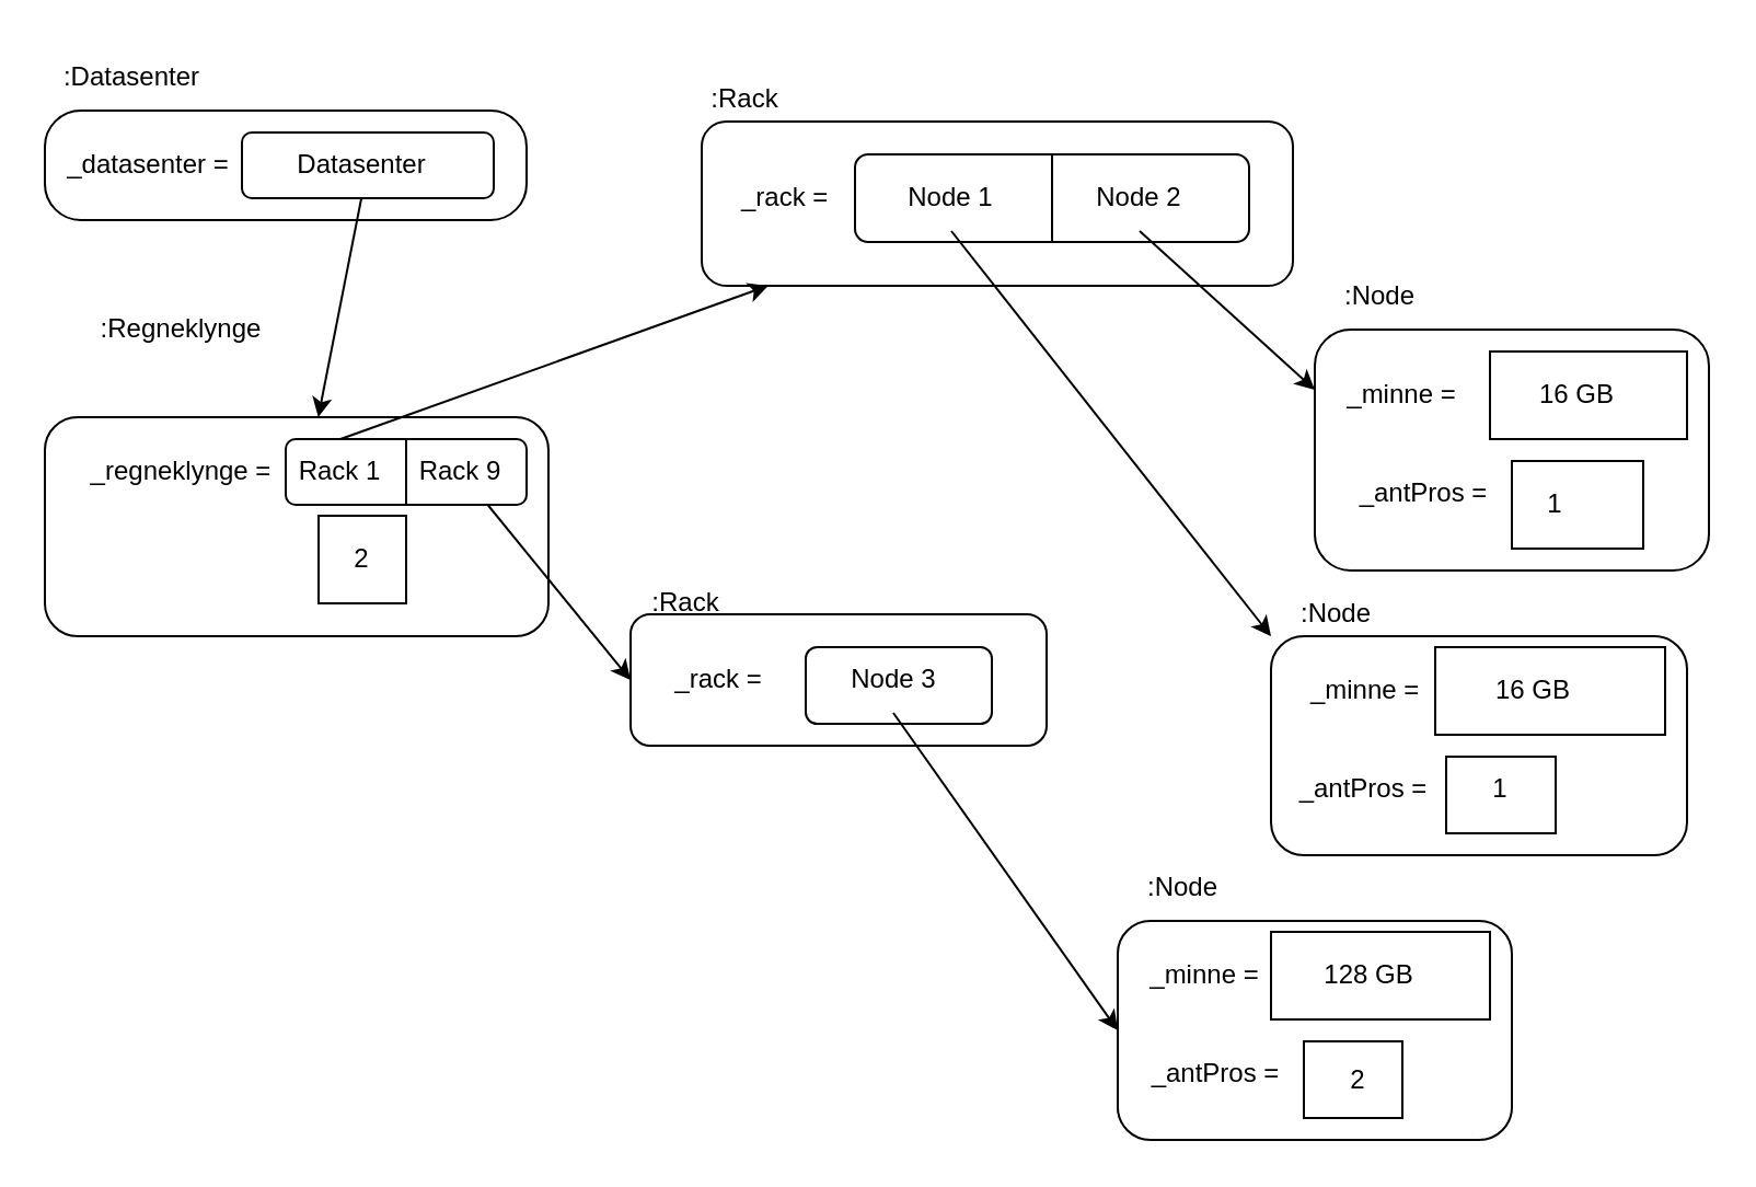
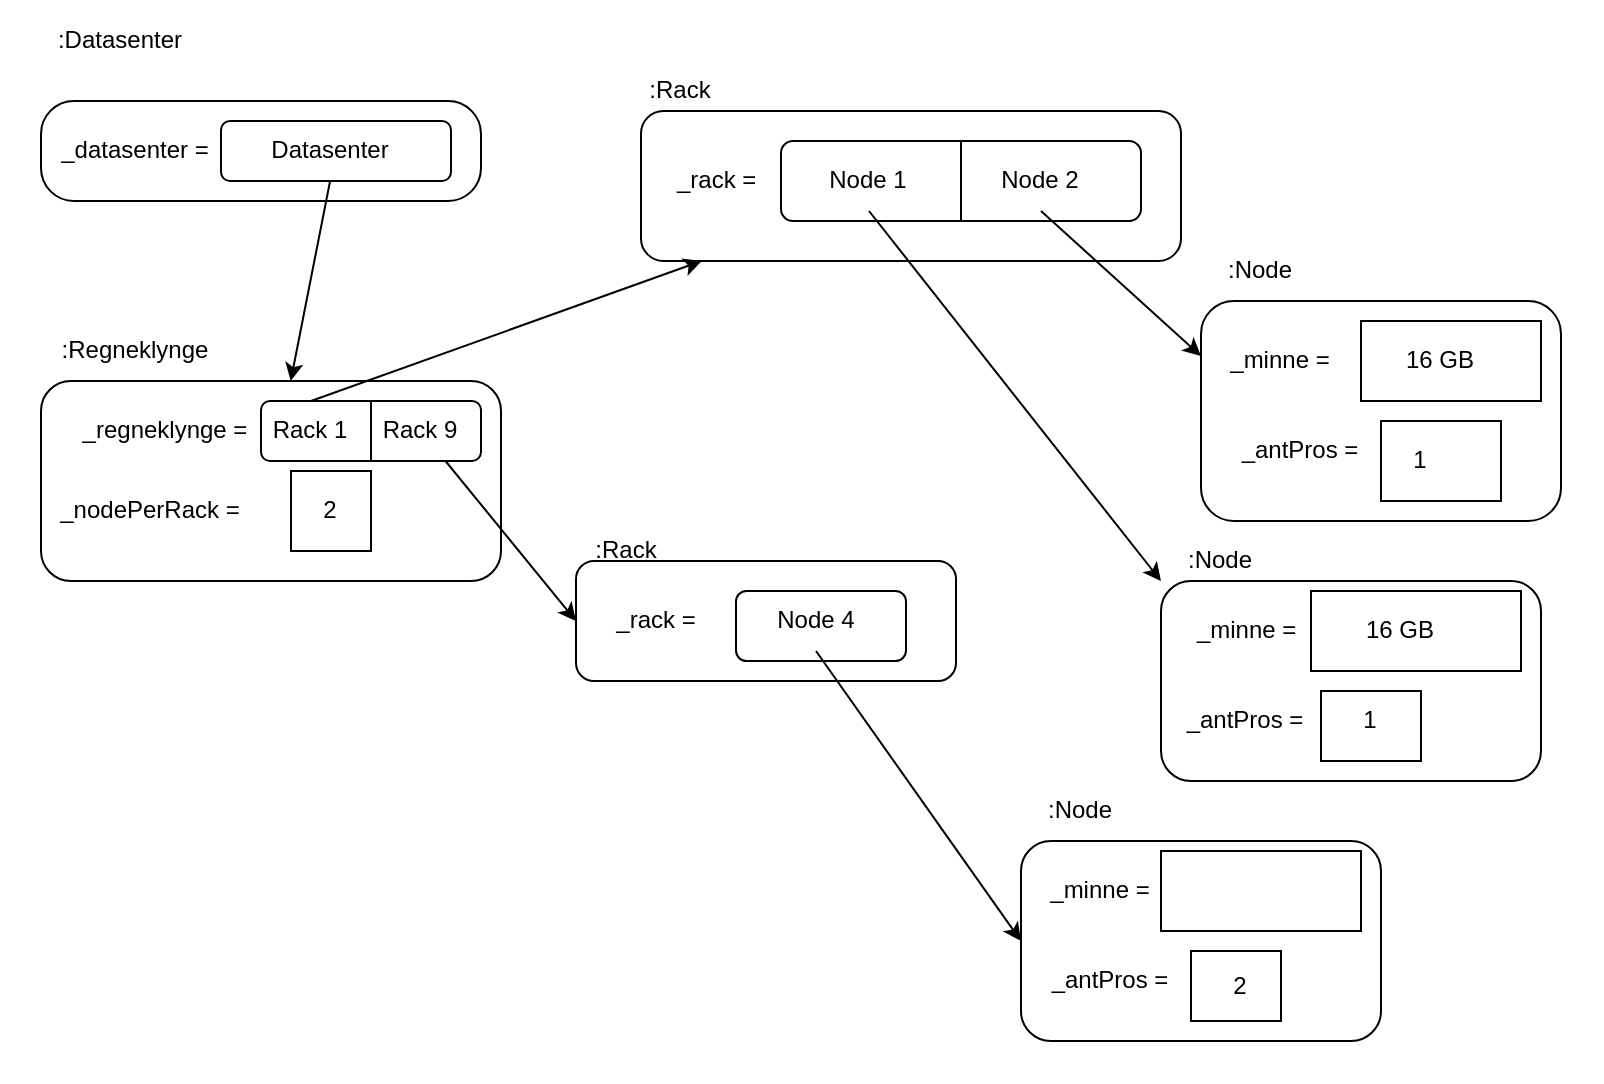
  <mxCell id="0" />
  <mxCell id="1" parent="0" />
  <mxCell id="2" value="" style="rounded=1;whiteSpace=wrap;html=1;arcSize=33;" parent="1" vertex="1"><mxGeometry x="20" y="50" width="220" height="50" as="geometry" /></mxCell>
  <mxCell id="3" value="" style="rounded=1;whiteSpace=wrap;html=1;" parent="1" vertex="1"><mxGeometry x="110" y="60" width="115" height="30" as="geometry" /></mxCell>
- <mxCell id="4" value=":Datasenter" style="text;html=1;strokeColor=none;fillColor=none;align=center;verticalAlign=middle;whiteSpace=wrap;rounded=0;" parent="1" vertex="1"><mxGeometry x="25" width="70" height="30" as="geometry" y="20" /></mxCell>
+ <mxCell id="4" value=":Datasenter" style="text;html=1;strokeColor=none;fillColor=none;align=center;verticalAlign=middle;whiteSpace=wrap;rounded=0;" parent="1" vertex="1"><mxGeometry x="25" y="5" width="70" height="30" as="geometry" /></mxCell>
  <mxCell id="5" value="_datasenter =" style="text;html=1;strokeColor=none;fillColor=none;align=center;verticalAlign=middle;whiteSpace=wrap;rounded=0;" parent="1" vertex="1"><mxGeometry x="20" y="60" width="95" height="30" as="geometry" /></mxCell>
  <mxCell id="6" value="" style="rounded=1;whiteSpace=wrap;html=1;" parent="1" vertex="1"><mxGeometry x="20" y="190" width="230" height="100" as="geometry" /></mxCell>
  <mxCell id="7" value="" style="endArrow=classic;html=1;rounded=0;" parent="1" source="3" target="6" edge="1"><mxGeometry width="50" height="50" relative="1" as="geometry"><mxPoint x="250" y="100" as="sourcePoint" /><mxPoint x="310" y="80" as="targetPoint" /></mxGeometry></mxCell>
- <mxCell id="8" value=":Regneklynge" style="text;html=1;strokeColor=none;fillColor=none;align=center;verticalAlign=middle;whiteSpace=wrap;rounded=0;" parent="1" vertex="1"><mxGeometry x="40" y="135" width="85" height="30" as="geometry" /></mxCell>
+ <mxCell id="8" value=":Regneklynge" style="text;html=1;strokeColor=none;fillColor=none;align=center;verticalAlign=middle;whiteSpace=wrap;rounded=0;" parent="1" vertex="1"><mxGeometry x="25" y="160" width="85" height="30" as="geometry" /></mxCell>
  <mxCell id="9" value="" style="rounded=0;whiteSpace=wrap;html=1;" parent="1" vertex="1"><mxGeometry x="145" y="235" width="40" height="40" as="geometry" /></mxCell>
  <mxCell id="10" value="" style="rounded=1;whiteSpace=wrap;html=1;" parent="1" vertex="1"><mxGeometry x="130" y="200" width="110" height="30" as="geometry" /></mxCell>
  <mxCell id="11" value="_regneklynge =" style="text;html=1;strokeColor=none;fillColor=none;align=center;verticalAlign=middle;whiteSpace=wrap;rounded=0;" parent="1" vertex="1"><mxGeometry x="35" y="200" width="95" height="30" as="geometry" /></mxCell>
  <mxCell id="12" style="edgeStyle=orthogonalEdgeStyle;rounded=0;orthogonalLoop=1;jettySize=auto;html=1;exitX=0.5;exitY=1;exitDx=0;exitDy=0;" parent="1" source="11" target="11" edge="1"><mxGeometry relative="1" as="geometry" /></mxCell>
+ <mxCell id="13" value="_nodePerRack =" style="text;html=1;strokeColor=none;fillColor=none;align=center;verticalAlign=middle;whiteSpace=wrap;rounded=0;" parent="1" vertex="1"><mxGeometry x="20" y="240" width="110" height="30" as="geometry" /></mxCell>
  <mxCell id="14" value="2" style="text;html=1;strokeColor=none;fillColor=none;align=center;verticalAlign=middle;whiteSpace=wrap;rounded=0;" parent="1" vertex="1"><mxGeometry x="135" y="240" width="60" height="30" as="geometry" /></mxCell>
  <mxCell id="15" value="" style="rounded=1;whiteSpace=wrap;html=1;" parent="1" vertex="1"><mxGeometry x="320" y="55" width="270" height="75" as="geometry" /></mxCell>
  <mxCell id="16" value="" style="rounded=1;whiteSpace=wrap;html=1;" parent="1" vertex="1"><mxGeometry x="390" y="70" width="180" height="40" as="geometry" /></mxCell>
  <mxCell id="17" value="" style="endArrow=none;html=1;rounded=0;entryX=0.5;entryY=0;entryDx=0;entryDy=0;exitX=0.5;exitY=1;exitDx=0;exitDy=0;" parent="1" source="10" target="10" edge="1"><mxGeometry width="50" height="50" relative="1" as="geometry"><mxPoint x="350" y="280" as="sourcePoint" /><mxPoint x="400" y="230" as="targetPoint" /></mxGeometry></mxCell>
  <mxCell id="18" value="" style="endArrow=none;html=1;rounded=0;entryX=0.5;entryY=0;entryDx=0;entryDy=0;exitX=0.5;exitY=1;exitDx=0;exitDy=0;" parent="1" source="16" target="16" edge="1"><mxGeometry width="50" height="50" relative="1" as="geometry"><mxPoint x="640" y="390" as="sourcePoint" /><mxPoint x="690" y="340" as="targetPoint" /></mxGeometry></mxCell>
  <mxCell id="19" value="Rack 1" style="text;html=1;strokeColor=none;fillColor=none;align=center;verticalAlign=middle;whiteSpace=wrap;rounded=0;" parent="1" vertex="1"><mxGeometry x="125" y="200" width="60" height="30" as="geometry" /></mxCell>
  <mxCell id="20" value="Rack 9" style="text;html=1;strokeColor=none;fillColor=none;align=center;verticalAlign=middle;whiteSpace=wrap;rounded=0;" parent="1" vertex="1"><mxGeometry x="180" y="200" width="60" height="30" as="geometry" /></mxCell>
  <mxCell id="21" value=":Rack" style="text;html=1;strokeColor=none;fillColor=none;align=center;verticalAlign=middle;whiteSpace=wrap;rounded=0;" parent="1" vertex="1"><mxGeometry x="310" y="30" width="60" height="30" as="geometry" /></mxCell>
  <mxCell id="22" value="" style="endArrow=classic;html=1;rounded=0;exitX=0.5;exitY=0;exitDx=0;exitDy=0;" parent="1" source="19" target="15" edge="1"><mxGeometry width="50" height="50" relative="1" as="geometry"><mxPoint x="300" y="170" as="sourcePoint" /><mxPoint x="350" y="120" as="targetPoint" /></mxGeometry></mxCell>
  <mxCell id="23" value="" style="rounded=1;whiteSpace=wrap;html=1;" parent="1" vertex="1"><mxGeometry x="287.5" y="280" width="190" height="60" as="geometry" /></mxCell>
  <mxCell id="24" value=":Rack" style="text;html=1;strokeColor=none;fillColor=none;align=center;verticalAlign=middle;whiteSpace=wrap;rounded=0;" parent="1" vertex="1"><mxGeometry x="282.5" y="260" width="60" height="30" as="geometry" /></mxCell>
  <mxCell id="25" value="" style="endArrow=classic;html=1;rounded=0;entryX=0;entryY=0.5;entryDx=0;entryDy=0;" parent="1" source="20" target="23" edge="1"><mxGeometry width="50" height="50" relative="1" as="geometry"><mxPoint x="190" y="410" as="sourcePoint" /><mxPoint x="240" y="360" as="targetPoint" /></mxGeometry></mxCell>
  <mxCell id="26" value="_rack =&amp;nbsp;" style="text;html=1;strokeColor=none;fillColor=none;align=center;verticalAlign=middle;whiteSpace=wrap;rounded=0;" parent="1" vertex="1"><mxGeometry x="330" y="75" width="60" height="30" as="geometry" /></mxCell>
  <mxCell id="27" value="Node 1" style="text;html=1;strokeColor=none;fillColor=none;align=center;verticalAlign=middle;whiteSpace=wrap;rounded=0;" parent="1" vertex="1"><mxGeometry x="404" y="75" width="60" height="30" as="geometry" /></mxCell>
  <mxCell id="28" value="Node 2" style="text;html=1;strokeColor=none;fillColor=none;align=center;verticalAlign=middle;whiteSpace=wrap;rounded=0;" parent="1" vertex="1"><mxGeometry x="490" y="75" width="60" height="30" as="geometry" /></mxCell>
  <mxCell id="29" value="_rack =" style="text;html=1;strokeColor=none;fillColor=none;align=center;verticalAlign=middle;whiteSpace=wrap;rounded=0;" parent="1" vertex="1"><mxGeometry x="297.5" y="295" width="60" height="30" as="geometry" /></mxCell>
  <mxCell id="30" value="" style="rounded=1;whiteSpace=wrap;html=1;" parent="1" vertex="1"><mxGeometry x="367.5" y="295" width="85" height="35" as="geometry" /></mxCell>
- <mxCell id="31" value="Node 3" style="text;html=1;strokeColor=none;fillColor=none;align=center;verticalAlign=middle;whiteSpace=wrap;rounded=0;" parent="1" vertex="1"><mxGeometry x="377.5" y="295" width="60" height="30" as="geometry" /></mxCell>
+ <mxCell id="31" value="Node 4" style="text;html=1;strokeColor=none;fillColor=none;align=center;verticalAlign=middle;whiteSpace=wrap;rounded=0;" parent="1" vertex="1"><mxGeometry x="377.5" y="295" width="60" height="30" as="geometry" /></mxCell>
  <mxCell id="32" value="" style="rounded=1;whiteSpace=wrap;html=1;" parent="1" vertex="1"><mxGeometry x="600" y="150" width="180" height="110" as="geometry" /></mxCell>
  <mxCell id="33" value="" style="rounded=1;whiteSpace=wrap;html=1;" parent="1" vertex="1"><mxGeometry x="580" y="290" width="190" height="100" as="geometry" /></mxCell>
  <mxCell id="34" value="" style="rounded=1;whiteSpace=wrap;html=1;" parent="1" vertex="1"><mxGeometry x="510" y="420" width="180" height="100" as="geometry" /></mxCell>
  <mxCell id="35" value="" style="endArrow=classic;html=1;rounded=0;exitX=0.5;exitY=1;exitDx=0;exitDy=0;entryX=0;entryY=0;entryDx=0;entryDy=0;" parent="1" source="27" target="33" edge="1"><mxGeometry width="50" height="50" relative="1" as="geometry"><mxPoint x="340" y="330" as="sourcePoint" /><mxPoint x="390" y="280" as="targetPoint" /></mxGeometry></mxCell>
  <mxCell id="36" value="" style="endArrow=classic;html=1;rounded=0;exitX=0.5;exitY=1;exitDx=0;exitDy=0;entryX=0;entryY=0.25;entryDx=0;entryDy=0;" parent="1" source="28" target="32" edge="1"><mxGeometry width="50" height="50" relative="1" as="geometry"><mxPoint x="500" y="320" as="sourcePoint" /><mxPoint x="550" y="270" as="targetPoint" /></mxGeometry></mxCell>
  <mxCell id="37" value="" style="endArrow=classic;html=1;rounded=0;exitX=0.5;exitY=1;exitDx=0;exitDy=0;entryX=0;entryY=0.5;entryDx=0;entryDy=0;" parent="1" source="31" target="34" edge="1"><mxGeometry width="50" height="50" relative="1" as="geometry"><mxPoint x="310" y="490" as="sourcePoint" /><mxPoint x="360" y="440" as="targetPoint" /></mxGeometry></mxCell>
  <mxCell id="38" value="Datasenter" style="text;html=1;strokeColor=none;fillColor=none;align=center;verticalAlign=middle;whiteSpace=wrap;rounded=0;" parent="1" vertex="1"><mxGeometry x="135" y="60" width="60" height="30" as="geometry" /></mxCell>
  <mxCell id="39" value=":Node" style="text;html=1;strokeColor=none;fillColor=none;align=center;verticalAlign=middle;whiteSpace=wrap;rounded=0;" parent="1" vertex="1"><mxGeometry x="580" y="265" width="60" height="30" as="geometry" /></mxCell>
  <mxCell id="40" value="_minne =&amp;nbsp;" style="text;html=1;strokeColor=none;fillColor=none;align=center;verticalAlign=middle;whiteSpace=wrap;rounded=0;" parent="1" vertex="1"><mxGeometry x="595" y="300" width="60" height="30" as="geometry" /></mxCell>
  <mxCell id="41" value="" style="rounded=0;whiteSpace=wrap;html=1;" parent="1" vertex="1"><mxGeometry x="655" y="295" width="105" height="40" as="geometry" /></mxCell>
  <mxCell id="42" value="16 GB" style="text;html=1;strokeColor=none;fillColor=none;align=center;verticalAlign=middle;whiteSpace=wrap;rounded=0;" parent="1" vertex="1"><mxGeometry x="670" y="300" width="60" height="30" as="geometry" /></mxCell>
  <mxCell id="43" value="_antPros =" style="text;html=1;strokeColor=none;fillColor=none;align=center;verticalAlign=middle;whiteSpace=wrap;rounded=0;" parent="1" vertex="1"><mxGeometry x="590" y="345" width="65" height="30" as="geometry" /></mxCell>
  <mxCell id="44" value="" style="rounded=0;whiteSpace=wrap;html=1;" parent="1" vertex="1"><mxGeometry x="660" y="345" width="50" height="35" as="geometry" /></mxCell>
  <mxCell id="45" value="1" style="text;html=1;strokeColor=none;fillColor=none;align=center;verticalAlign=middle;whiteSpace=wrap;rounded=0;" parent="1" vertex="1"><mxGeometry x="655" y="345" width="60" height="30" as="geometry" /></mxCell>
  <mxCell id="46" value=":Node" style="text;html=1;strokeColor=none;fillColor=none;align=center;verticalAlign=middle;whiteSpace=wrap;rounded=0;" parent="1" vertex="1"><mxGeometry x="510" y="390" width="60" height="30" as="geometry" /></mxCell>
  <mxCell id="47" value="" style="rounded=0;whiteSpace=wrap;html=1;" parent="1" vertex="1"><mxGeometry x="580" y="425" width="100" height="40" as="geometry" /></mxCell>
  <mxCell id="48" value="_minne =" style="text;html=1;strokeColor=none;fillColor=none;align=center;verticalAlign=middle;whiteSpace=wrap;rounded=0;" parent="1" vertex="1"><mxGeometry x="520" y="430" width="60" height="30" as="geometry" /></mxCell>
- <mxCell id="49" value="128 GB" style="text;html=1;strokeColor=none;fillColor=none;align=center;verticalAlign=middle;whiteSpace=wrap;rounded=0;" parent="1" vertex="1"><mxGeometry x="595" y="430" width="60" height="30" as="geometry" /></mxCell>
  <mxCell id="50" value="_antPros =" style="text;html=1;strokeColor=none;fillColor=none;align=center;verticalAlign=middle;whiteSpace=wrap;rounded=0;" parent="1" vertex="1"><mxGeometry x="520" y="475" width="70" height="30" as="geometry" /></mxCell>
  <mxCell id="51" value="" style="rounded=0;whiteSpace=wrap;html=1;" parent="1" vertex="1"><mxGeometry x="595" y="475" width="45" height="35" as="geometry" /></mxCell>
  <mxCell id="52" value="2" style="text;html=1;strokeColor=none;fillColor=none;align=center;verticalAlign=middle;whiteSpace=wrap;rounded=0;" parent="1" vertex="1"><mxGeometry x="590" y="478" width="60" height="30" as="geometry" /></mxCell>
  <mxCell id="53" value=":Node" style="text;html=1;strokeColor=none;fillColor=none;align=center;verticalAlign=middle;whiteSpace=wrap;rounded=0;" parent="1" vertex="1"><mxGeometry x="600" y="120" width="60" height="30" as="geometry" /></mxCell>
  <mxCell id="54" value="_minne =" style="text;html=1;strokeColor=none;fillColor=none;align=center;verticalAlign=middle;whiteSpace=wrap;rounded=0;" parent="1" vertex="1"><mxGeometry x="610" y="165" width="60" height="30" as="geometry" /></mxCell>
  <mxCell id="55" value="_antPros =" style="text;html=1;strokeColor=none;fillColor=none;align=center;verticalAlign=middle;whiteSpace=wrap;rounded=0;" parent="1" vertex="1"><mxGeometry x="610" y="210" width="80" height="30" as="geometry" /></mxCell>
  <mxCell id="56" value="" style="rounded=0;whiteSpace=wrap;html=1;" parent="1" vertex="1"><mxGeometry x="680" y="160" width="90" height="40" as="geometry" /></mxCell>
  <mxCell id="57" value="16 GB" style="text;html=1;strokeColor=none;fillColor=none;align=center;verticalAlign=middle;whiteSpace=wrap;rounded=0;" parent="1" vertex="1"><mxGeometry x="690" y="165" width="60" height="30" as="geometry" /></mxCell>
  <mxCell id="58" value="" style="rounded=0;whiteSpace=wrap;html=1;" parent="1" vertex="1"><mxGeometry x="690" y="210" width="60" height="40" as="geometry" /></mxCell>
  <mxCell id="59" value="1" style="text;html=1;strokeColor=none;fillColor=none;align=center;verticalAlign=middle;whiteSpace=wrap;rounded=0;" parent="1" vertex="1"><mxGeometry x="680" y="215" width="60" height="30" as="geometry" /></mxCell>
